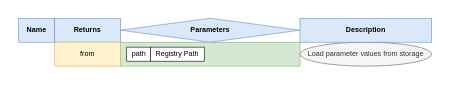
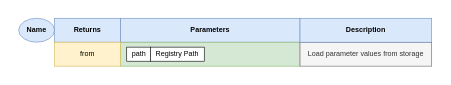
  <mxCell id="0" />
  <mxCell id="1" parent="0" />
  <mxCell id="2" value="" style="rounded=0;whiteSpace=wrap;html=1;strokeColor=none;" vertex="1" parent="1"><mxGeometry x="20" y="20" width="710" height="100" as="geometry" /></mxCell>
- <mxCell id="3" value="&lt;b&gt;Name&lt;/b&gt;" style="rounded=0;whiteSpace=wrap;html=1;align=center;fillColor=#dae8fc;strokeColor=#6c8ebf;" parent="1" vertex="1"><mxGeometry x="30" y="30" width="60" height="40" as="geometry" /></mxCell>
- <mxCell id="4" value="&lt;b&gt;Parameters&lt;/b&gt;" style="rhombus;whiteSpace=wrap;html=1;align=center;fillColor=#dae8fc;strokeColor=#6c8ebf;" parent="1" vertex="1"><mxGeometry x="200" y="30" width="300" height="40" as="geometry" /></mxCell>
+ <mxCell id="3" value="&lt;b&gt;Name&lt;/b&gt;" style="ellipse;whiteSpace=wrap;html=1;align=center;fillColor=#dae8fc;strokeColor=#6c8ebf;" parent="1" vertex="1"><mxGeometry x="30" y="30" width="60" height="40" as="geometry" /></mxCell>
+ <mxCell id="4" value="&lt;b&gt;Parameters&lt;/b&gt;" style="rounded=0;whiteSpace=wrap;html=1;align=center;fillColor=#dae8fc;strokeColor=#6c8ebf;" parent="1" vertex="1"><mxGeometry x="200" y="30" width="300" height="40" as="geometry" /></mxCell>
  <mxCell id="5" value="&lt;b&gt;Returns&lt;/b&gt;" style="rounded=0;whiteSpace=wrap;html=1;align=center;fillColor=#dae8fc;strokeColor=#6c8ebf;" parent="1" vertex="1"><mxGeometry x="90" y="30" width="110" height="40" as="geometry" /></mxCell>
  <mxCell id="6" value="" style="rounded=0;whiteSpace=wrap;html=1;fillColor=#d5e8d4;strokeColor=#82b366;" parent="1" vertex="1"><mxGeometry x="200" y="70" width="300" height="40" as="geometry" /></mxCell>
- <mxCell id="7" value="Load parameter values from storage" style="ellipse;whiteSpace=wrap;html=1;fillColor=#f5f5f5;strokeColor=#666666;fontColor=#333333;" parent="1" vertex="1"><mxGeometry x="500" y="70" width="220" height="40" as="geometry" /></mxCell>
+ <mxCell id="7" value="Load parameter values from storage" style="rounded=0;whiteSpace=wrap;html=1;fillColor=#f5f5f5;strokeColor=#666666;fontColor=#333333;" parent="1" vertex="1"><mxGeometry x="500" y="70" width="220" height="40" as="geometry" /></mxCell>
  <mxCell id="8" value="from" style="rounded=0;whiteSpace=wrap;html=1;fillColor=#fff2cc;strokeColor=#d6b656;" parent="1" vertex="1"><mxGeometry x="90" y="70" width="110" height="40" as="geometry" /></mxCell>
  <mxCell id="9" value="&lt;b&gt;Description&lt;/b&gt;" style="rounded=0;whiteSpace=wrap;html=1;align=center;fillColor=#dae8fc;strokeColor=#6c8ebf;" parent="1" vertex="1"><mxGeometry x="500" y="30" width="220" height="40" as="geometry" /></mxCell>
  <mxCell id="10" value="path" style="rounded=0;whiteSpace=wrap;html=1;" parent="1" vertex="1"><mxGeometry x="210.5" y="78.25" width="39.5" height="23.5" as="geometry" /></mxCell>
  <mxCell id="11" value="Registry Path" style="rounded=0;whiteSpace=wrap;html=1;" parent="1" vertex="1"><mxGeometry x="250" y="78.25" width="90" height="23.5" as="geometry" /></mxCell>
